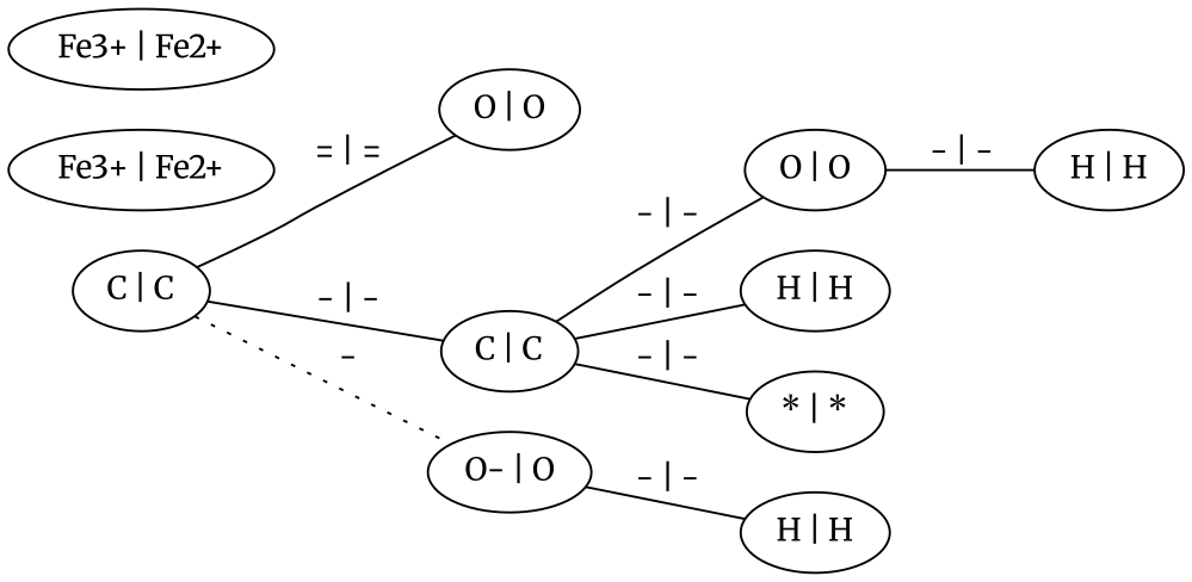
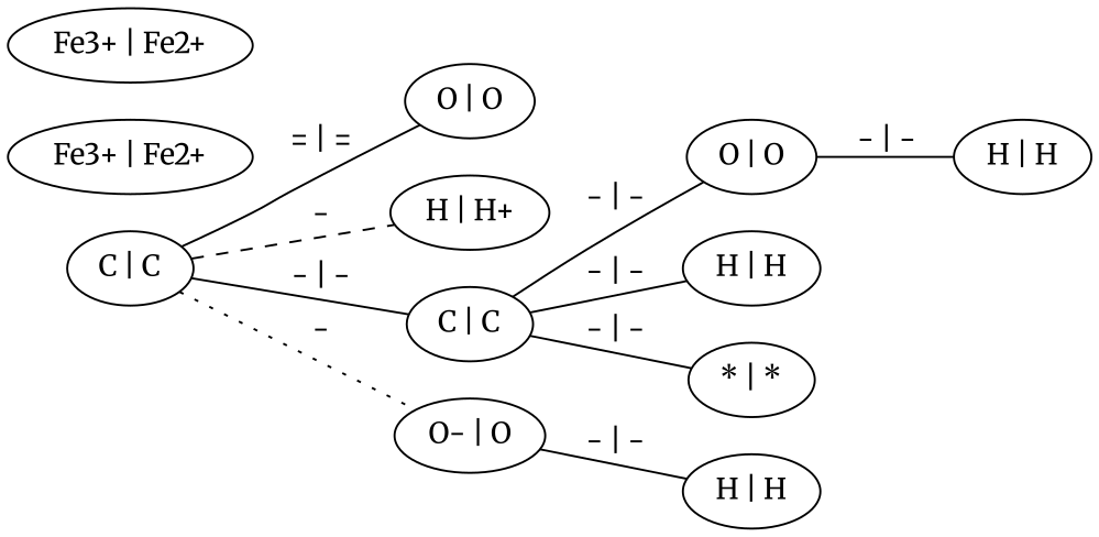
  graph {
    rankdir=LR
    fontname=Merriweather
    node [fontname=Merriweather]
    edge [fontname=Merriweather]
    n1 [label="C | C"]
    n2 [label="O | O"]
+   n3 [label="H | H+"]
    n4 [label="C | C"]
    n5 [label="O- | O"]
    n6 [label="O | O"]
    n7 [label="H | H"]
    n8 [label="* | *"]
    n9 [label="H | H"]
    n10 [label="Fe3+ | Fe2+"]
    n11 [label="H | H"]
    n12 [label="Fe3+ | Fe2+"]
    n1 -- n2 [label="= | ="]
+   n1 -- n3 [label="-" style=dashed]
    n1 -- n4 [label="- | -"]
    n1 -- n5 [label="-" style=dotted]
    n4 -- n6 [label="- | -"]
    n4 -- n7 [label="- | -"]
    n4 -- n8 [label="- | -"]
    n5 -- n11 [label="- | -"]
    n6 -- n9 [label="- | -"]
  }
